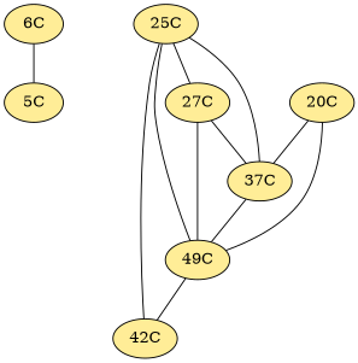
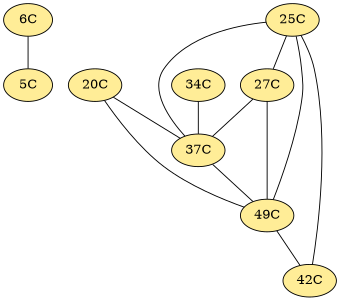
  graph {
    node [fillcolor="#FFED97" style=radial]
    edge [penwidth=1]
    n1 [label="5C"]
    "6C"
    n3 [label="49C"]
    "20C"
    "37C"
    "42C"
    "25C"
    "27C"
+   "34C"
    "6C" -- n1
    n3 -- "42C"
    "20C" -- n3
    "20C" -- "37C"
    "37C" -- n3
    "25C" -- n3
    "25C" -- "37C"
    "25C" -- "42C"
    "25C" -- "27C"
    "27C" -- n3
    "27C" -- "37C"
+   "34C" -- "37C"
  }
